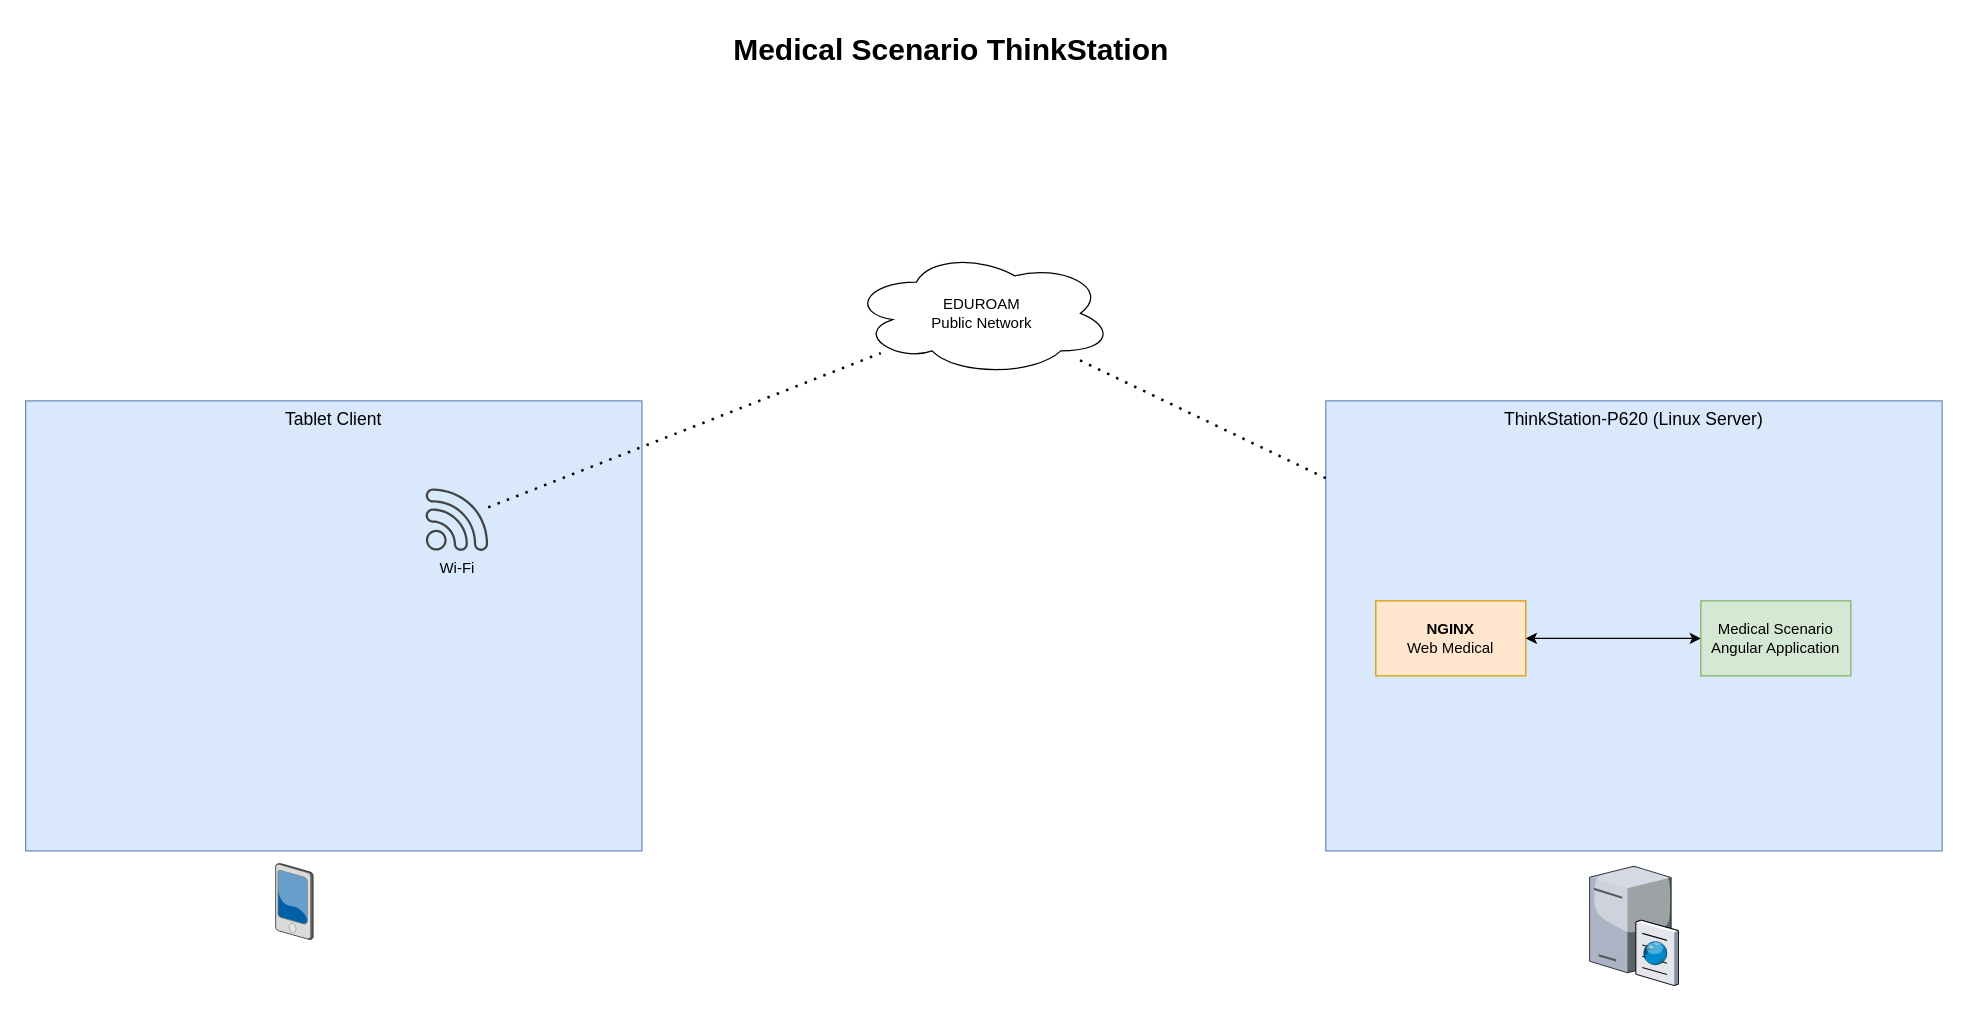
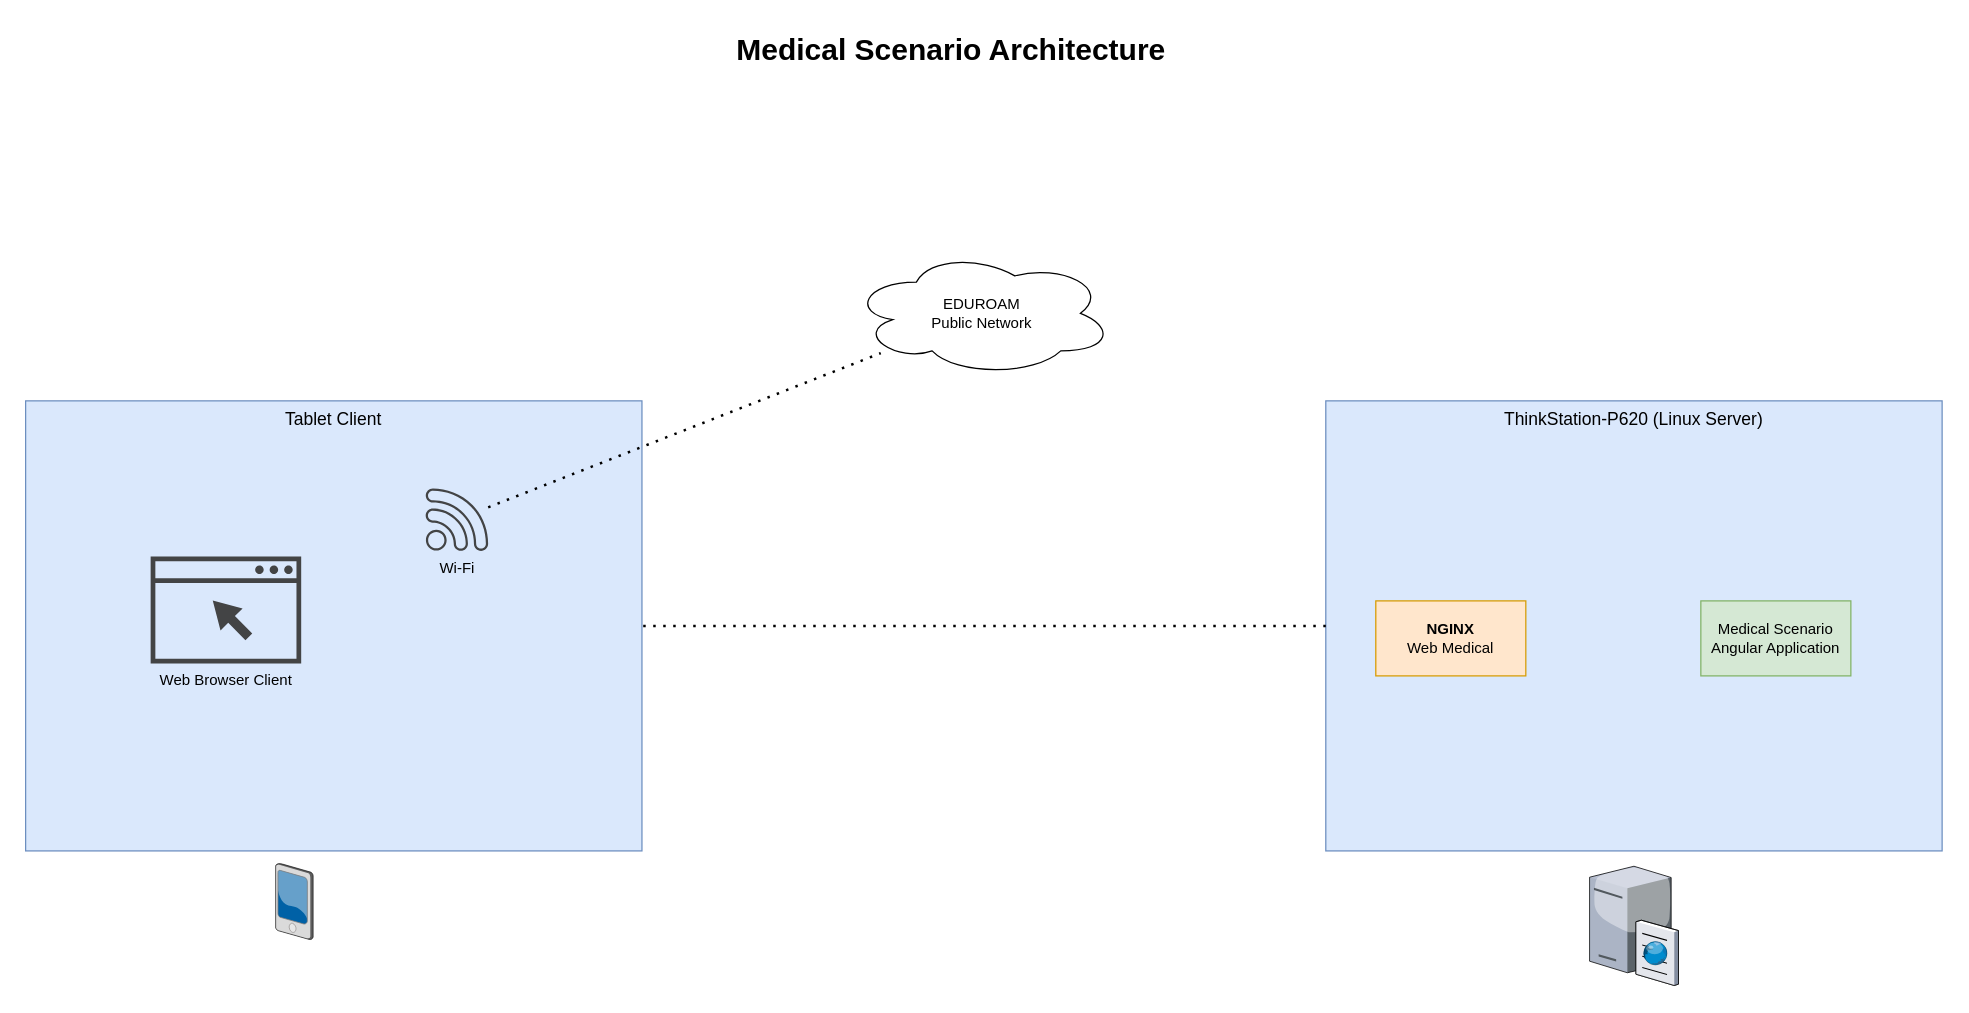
  <mxCell id="0" style=";html=1;" />
  <mxCell id="1" style=";html=1;" parent="0" />
  <mxCell id="2" value="&lt;div&gt;Tablet Client&lt;/div&gt;" style="whiteSpace=wrap;html=1;fillColor=#dae8fc;fontSize=14;strokeColor=#6c8ebf;verticalAlign=top;" vertex="1" parent="1"><mxGeometry x="20" y="320" width="493" height="360" as="geometry" /></mxCell>
  <mxCell id="3" value="ThinkStation-P620 (Linux Server)&lt;div&gt;&lt;br&gt;&lt;/div&gt;" style="whiteSpace=wrap;html=1;fillColor=#dae8fc;fontSize=14;strokeColor=#6c8ebf;verticalAlign=top;" parent="1" vertex="1"><mxGeometry x="1060" y="320" width="493" height="360" as="geometry" /></mxCell>
  <mxCell id="4" value="" style="verticalLabelPosition=bottom;aspect=fixed;html=1;verticalAlign=top;strokeColor=default;shape=mxgraph.citrix.pda;fillColor=#66B2FF;gradientColor=#0066CC;fontSize=14;" parent="1" vertex="1"><mxGeometry x="220" y="690" width="30" height="61" as="geometry" /></mxCell>
  <mxCell id="5" value="" style="verticalLabelPosition=top;aspect=fixed;html=1;verticalAlign=bottom;strokeColor=none;shape=mxgraph.citrix.cache_server;fillColor=#66B2FF;gradientColor=#0066CC;fontSize=14;labelPosition=center;align=center;" parent="1" vertex="1"><mxGeometry x="1271" y="690" width="71" height="97.5" as="geometry" /></mxCell>
- <mxCell id="6" value="Medical Scenario ThinkStation" style="text;strokeColor=none;fillColor=none;html=1;fontSize=24;fontStyle=1;verticalAlign=middle;align=center;" parent="1" vertex="1"><mxGeometry x="329" y="20" width="861" height="40" as="geometry" /></mxCell>
+ <mxCell id="6" value="Medical Scenario Architecture" style="text;strokeColor=none;fillColor=none;html=1;fontSize=24;fontStyle=1;verticalAlign=middle;align=center;" parent="1" vertex="1"><mxGeometry x="329" y="20" width="861" height="40" as="geometry" /></mxCell>
  <mxCell id="7" value="" style="endArrow=none;dashed=1;html=1;dashPattern=1 3;strokeWidth=2;rounded=0;" edge="1" parent="1" source="14" target="8"><mxGeometry width="50" height="50" relative="1" as="geometry"><mxPoint x="391.197" y="377.392" as="sourcePoint" /><mxPoint x="340" y="330" as="targetPoint" /></mxGeometry></mxCell>
  <mxCell id="8" value="EDUROAM&lt;div&gt;Public Network&lt;/div&gt;" style="ellipse;shape=cloud;whiteSpace=wrap;html=1;" vertex="1" parent="1"><mxGeometry x="680" y="200" width="210" height="100" as="geometry" /></mxCell>
  <mxCell id="9" value="&lt;b&gt;NGINX&lt;/b&gt;&lt;div&gt;Web Medical&lt;/div&gt;" style="rounded=0;whiteSpace=wrap;html=1;fillColor=#ffe6cc;strokeColor=#d79b00;" vertex="1" parent="1"><mxGeometry x="1100" y="480" width="120" height="60" as="geometry" /></mxCell>
- <mxCell id="10" value="" style="endArrow=none;dashed=1;html=1;dashPattern=1 3;strokeWidth=2;rounded=0;" edge="1" parent="1" source="3" target="8"><mxGeometry width="50" height="50" relative="1" as="geometry"><mxPoint x="680" y="720" as="sourcePoint" /><mxPoint x="730" y="670" as="targetPoint" /></mxGeometry></mxCell>
+ <mxCell id="10" value="" style="endArrow=none;dashed=1;html=1;dashPattern=1 3;strokeWidth=2;rounded=0;" edge="1" parent="1" source="3" target="2"><mxGeometry width="50" height="50" relative="1" as="geometry"><mxPoint x="680" y="720" as="sourcePoint" /><mxPoint x="730" y="670" as="targetPoint" /></mxGeometry></mxCell>
  <mxCell id="11" value="Medical Scenario Angular Application" style="rounded=0;whiteSpace=wrap;html=1;fillColor=#d5e8d4;strokeColor=#82b366;" vertex="1" parent="1"><mxGeometry x="1360" y="480" width="120" height="60" as="geometry" /></mxCell>
- <mxCell id="12" value="" style="endArrow=classic;startArrow=classic;html=1;rounded=0;" edge="1" parent="1" source="9" target="11"><mxGeometry width="50" height="50" relative="1" as="geometry"><mxPoint x="680" y="720" as="sourcePoint" /><mxPoint x="730" y="670" as="targetPoint" /></mxGeometry></mxCell>
+ <mxCell id="13" value="Web Browser Client" style="sketch=0;pointerEvents=1;shadow=0;dashed=0;html=1;strokeColor=none;fillColor=#434445;aspect=fixed;labelPosition=center;verticalLabelPosition=bottom;verticalAlign=top;align=center;outlineConnect=0;shape=mxgraph.vvd.web_browser;" vertex="1" parent="1"><mxGeometry x="120" y="444.5" width="120.42" height="85.5" as="geometry" /></mxCell>
  <mxCell id="14" value="Wi-Fi" style="sketch=0;pointerEvents=1;shadow=0;dashed=0;html=1;strokeColor=none;fillColor=#434445;aspect=fixed;labelPosition=center;verticalLabelPosition=bottom;verticalAlign=top;align=center;outlineConnect=0;shape=mxgraph.vvd.wi_fi;" vertex="1" parent="1"><mxGeometry x="340" y="390" width="50" height="50" as="geometry" /></mxCell>
